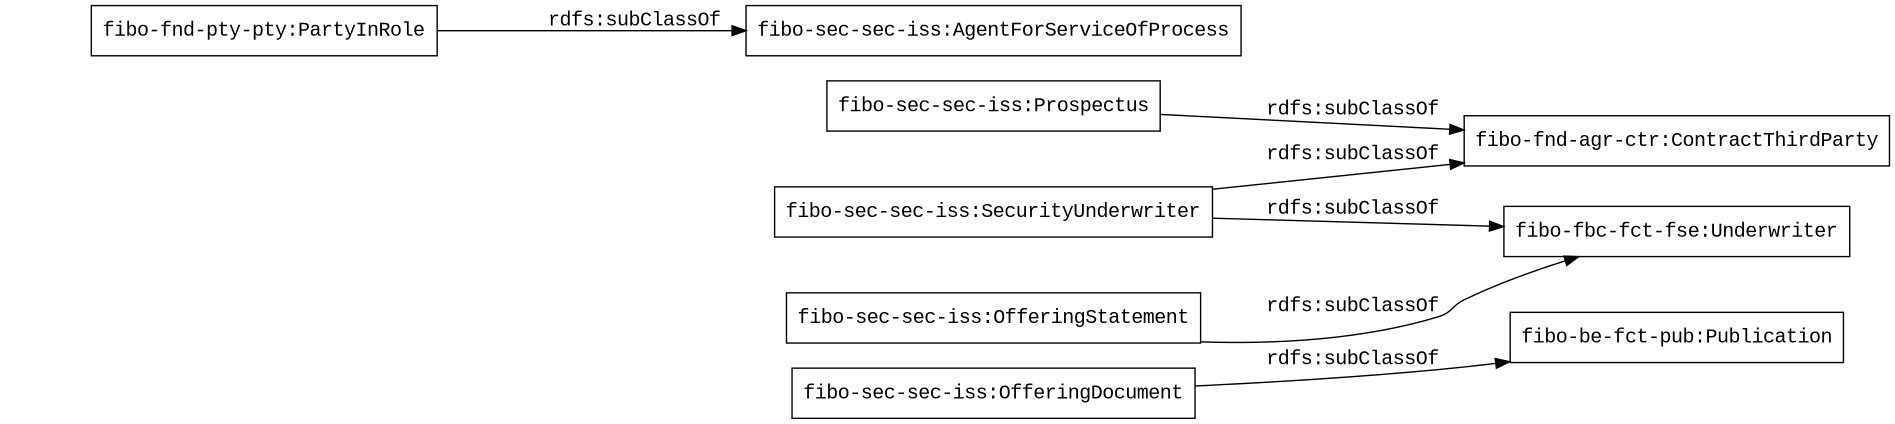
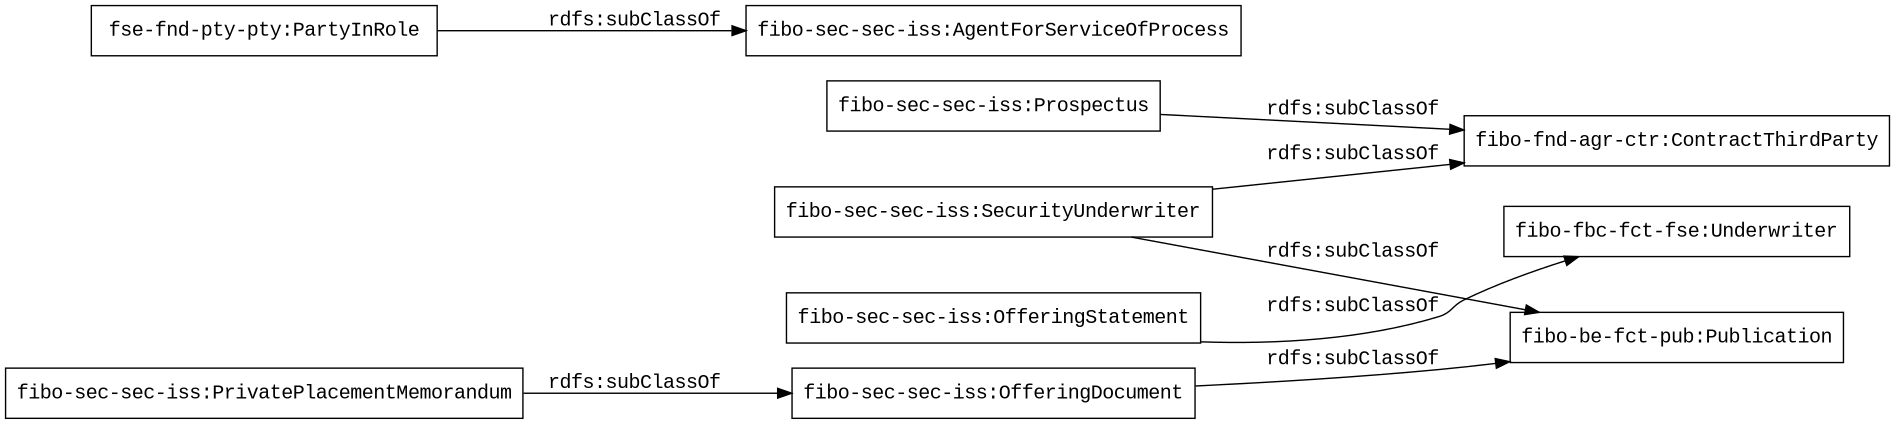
  digraph {
    fontname="Liberation Mono"
    rankdir=LR
    node [color=black fontname="Liberation Mono" shape=rectangle]
    edge [fontname="Liberation Mono"]
    "fibo-sec-sec-iss:SecurityUnderwriter"
    "fibo-fnd-agr-ctr:ContractThirdParty"
    "fibo-fbc-fct-fse:Underwriter"
    "fibo-sec-sec-iss:Prospectus"
    "fibo-sec-sec-iss:OfferingDocument"
    "fibo-be-fct-pub:Publication"
+   "fibo-sec-sec-iss:PrivatePlacementMemorandum"
    "fibo-sec-sec-iss:OfferingStatement"
-   "fibo-fnd-pty-pty:PartyInRole"
+   "fibo-fnd-pty-pty:PartyInRole" [label="fse-fnd-pty-pty:PartyInRole"]
    "fibo-sec-sec-iss:AgentForServiceOfProcess"
    "fibo-sec-sec-iss:SecurityUnderwriter" -> "fibo-fnd-agr-ctr:ContractThirdParty" [label="rdfs:subClassOf"]
-   "fibo-sec-sec-iss:SecurityUnderwriter" -> "fibo-fbc-fct-fse:Underwriter" [label="rdfs:subClassOf"]
+   "fibo-sec-sec-iss:SecurityUnderwriter" -> "fibo-be-fct-pub:Publication" [label="rdfs:subClassOf"]
    "fibo-sec-sec-iss:Prospectus" -> "fibo-fnd-agr-ctr:ContractThirdParty" [label="rdfs:subClassOf"]
    "fibo-sec-sec-iss:OfferingDocument" -> "fibo-be-fct-pub:Publication" [label="rdfs:subClassOf"]
+   "fibo-sec-sec-iss:PrivatePlacementMemorandum" -> "fibo-sec-sec-iss:OfferingDocument" [label="rdfs:subClassOf"]
    "fibo-sec-sec-iss:OfferingStatement" -> "fibo-fbc-fct-fse:Underwriter" [label="rdfs:subClassOf"]
    "fibo-fnd-pty-pty:PartyInRole" -> "fibo-sec-sec-iss:AgentForServiceOfProcess" [label="rdfs:subClassOf"]
  }
